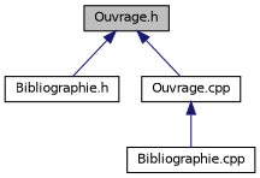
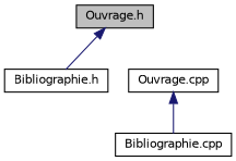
  digraph {
    node [color=black fillcolor=white fontname=Helvetica fontsize=10 shape=record style=filled]
    edge [color=midnightblue dir=back fontname=Helvetica fontsize=10 labelfontname=Helvetica labelfontsize=10 style=solid]
    n1 [fillcolor=grey75 fontcolor=black height=0.2 label="Ouvrage.h" width=0.4]
    n2 [height=0.2 label="Bibliographie.h" width=0.4]
    n3 [height=0.2 label="Ouvrage.cpp" width=0.4]
    n4 [height=0.2 label="Bibliographie.cpp" width=0.4]
    n1 -> n2
-   n1 -> n3
    n3 -> n4
  }
